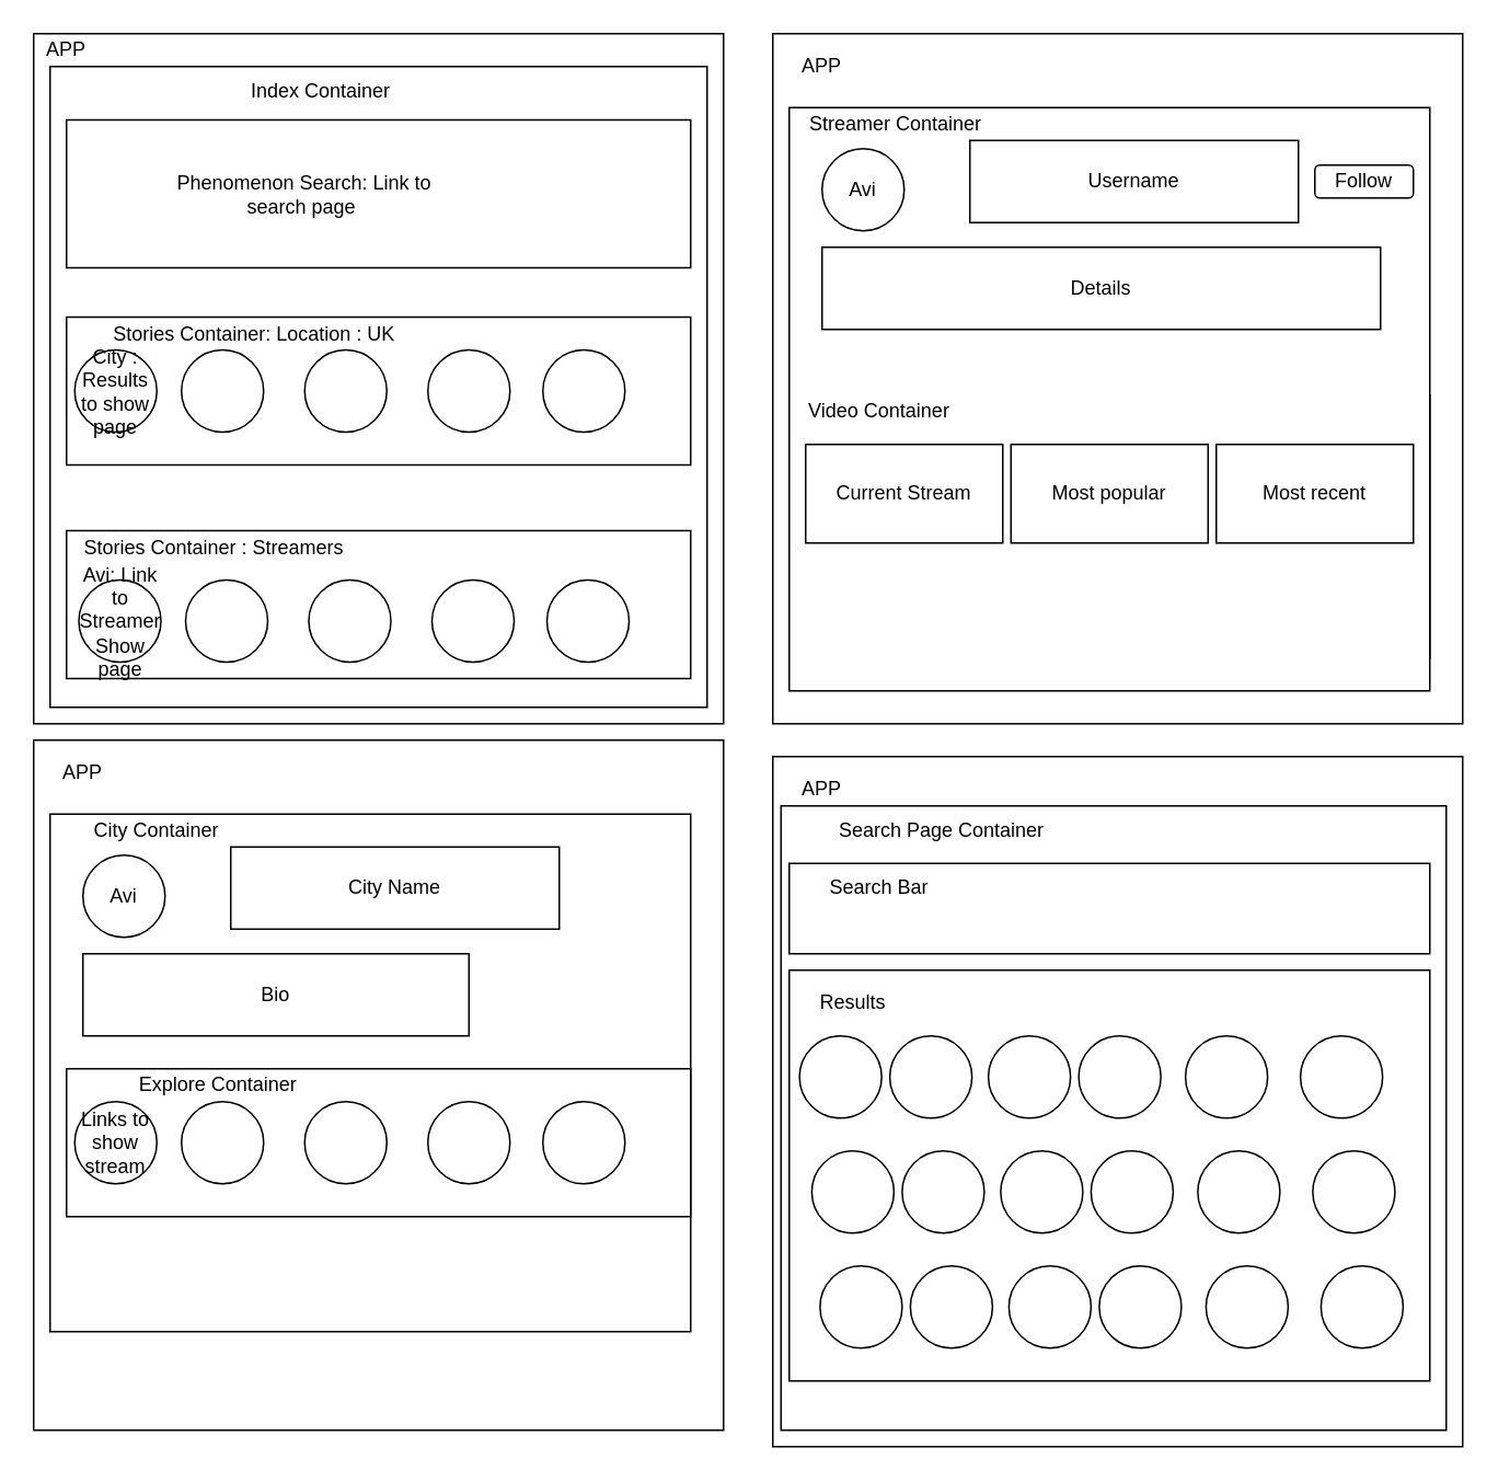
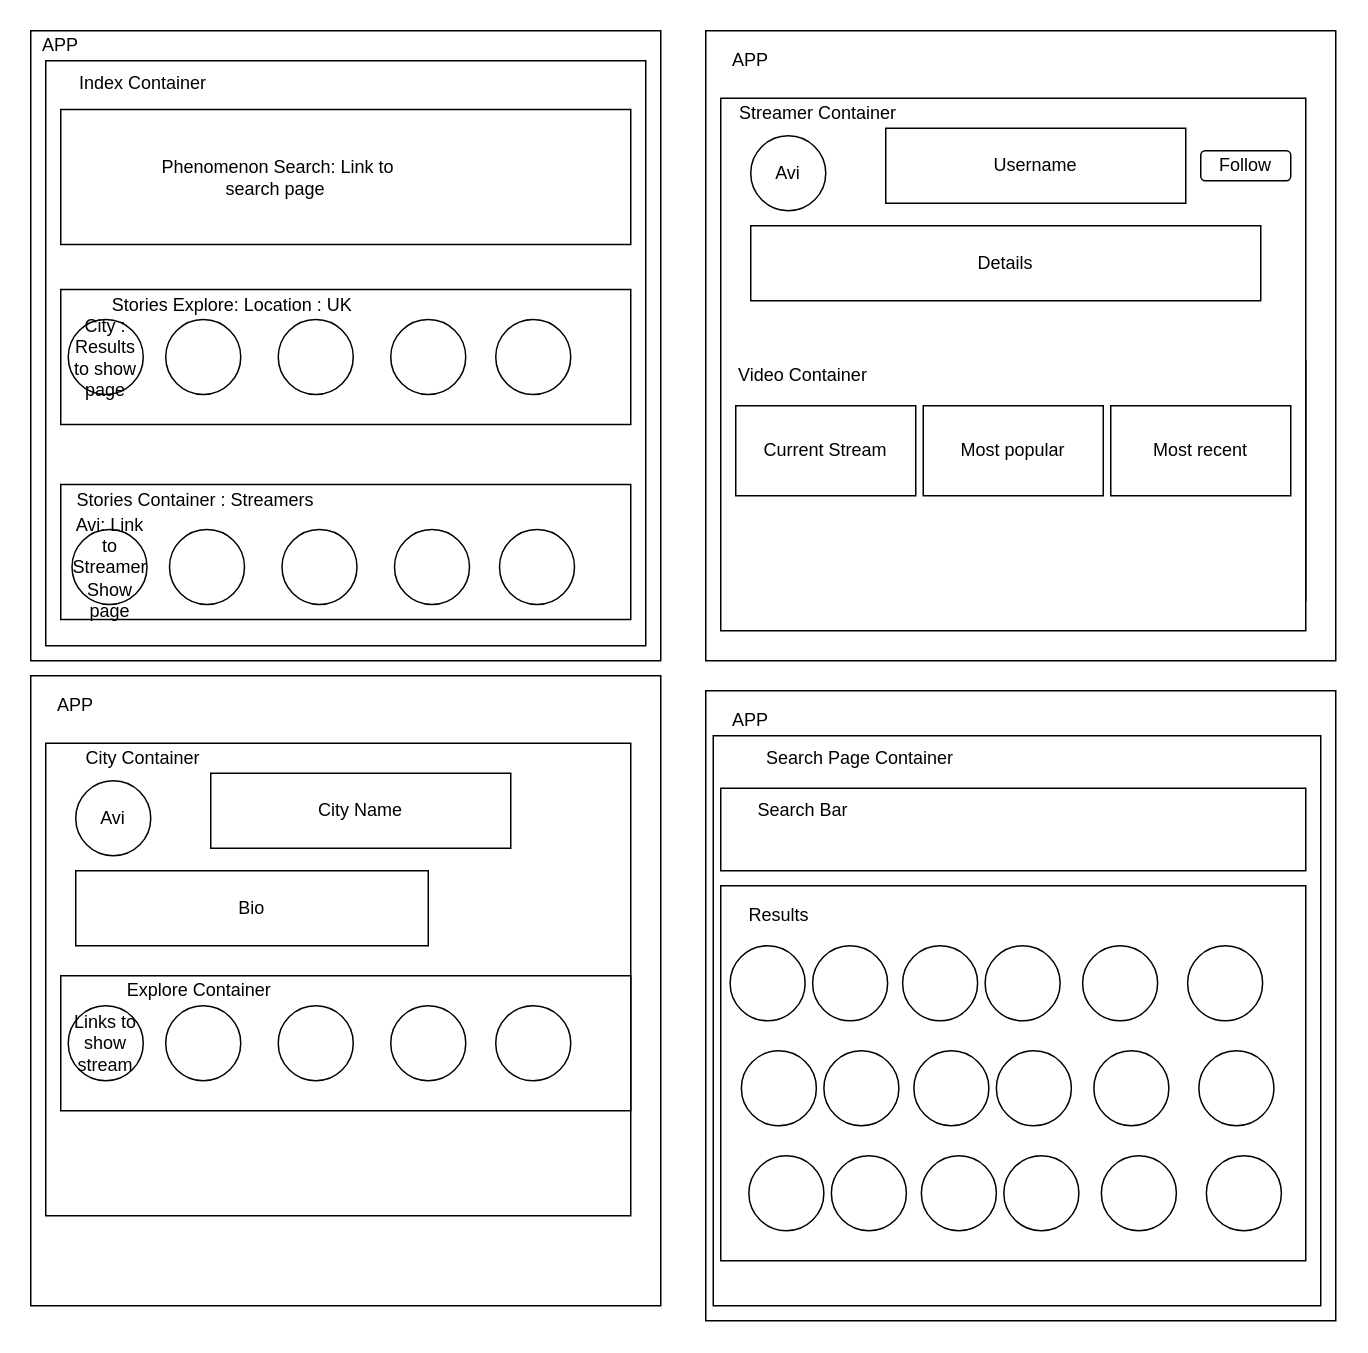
  <mxCell id="0" />
  <mxCell id="1" parent="0" />
  <mxCell id="2" value="" style="whiteSpace=wrap;html=1;aspect=fixed;align=left;" parent="1" vertex="1"><mxGeometry x="20" y="20" width="420" height="420" as="geometry" /></mxCell>
  <mxCell id="3" value="" style="rounded=0;whiteSpace=wrap;html=1;" parent="1" vertex="1"><mxGeometry x="30" y="40" width="400" height="390" as="geometry" /></mxCell>
  <mxCell id="4" value="" style="whiteSpace=wrap;html=1;aspect=fixed;align=left;" parent="1" vertex="1"><mxGeometry x="470" y="460" width="420" height="420" as="geometry" /></mxCell>
  <mxCell id="5" value="" style="rounded=0;whiteSpace=wrap;html=1;" parent="1" vertex="1"><mxGeometry x="475" y="490" width="405" height="380" as="geometry" /></mxCell>
  <mxCell id="6" value="" style="whiteSpace=wrap;html=1;aspect=fixed;align=left;" parent="1" vertex="1"><mxGeometry x="470" y="20" width="420" height="420" as="geometry" /></mxCell>
  <mxCell id="7" value="" style="rounded=0;whiteSpace=wrap;html=1;" parent="1" vertex="1"><mxGeometry x="480" y="240" width="390" height="160" as="geometry" /></mxCell>
  <mxCell id="8" value="" style="rounded=0;whiteSpace=wrap;html=1;" parent="1" vertex="1"><mxGeometry x="40" y="72.5" width="380" height="90" as="geometry" /></mxCell>
  <mxCell id="9" value="APP" style="text;html=1;strokeColor=none;fillColor=none;align=center;verticalAlign=middle;whiteSpace=wrap;rounded=0;" parent="1" vertex="1"><mxGeometry x="20" y="20" width="40" height="20" as="geometry" /></mxCell>
  <mxCell id="10" value="Phenomenon Search: Link to search page&amp;nbsp;" style="text;html=1;strokeColor=none;fillColor=none;align=center;verticalAlign=middle;whiteSpace=wrap;rounded=0;" parent="1" vertex="1"><mxGeometry x="90" y="107.5" width="190" height="20" as="geometry" /></mxCell>
  <mxCell id="11" value="APP" style="text;html=1;strokeColor=none;fillColor=none;align=center;verticalAlign=middle;whiteSpace=wrap;rounded=0;" parent="1" vertex="1"><mxGeometry x="480" y="30" width="40" height="20" as="geometry" /></mxCell>
  <mxCell id="12" value="" style="rounded=0;whiteSpace=wrap;html=1;" parent="1" vertex="1"><mxGeometry x="40" y="192.5" width="380" height="90" as="geometry" /></mxCell>
  <mxCell id="13" value="" style="rounded=0;whiteSpace=wrap;html=1;" parent="1" vertex="1"><mxGeometry x="40" y="322.5" width="380" height="90" as="geometry" /></mxCell>
  <mxCell id="14" value="City : Results to show page" style="ellipse;whiteSpace=wrap;html=1;aspect=fixed;" parent="1" vertex="1"><mxGeometry x="45" y="212.5" width="50" height="50" as="geometry" /></mxCell>
  <mxCell id="15" value="" style="ellipse;whiteSpace=wrap;html=1;aspect=fixed;" parent="1" vertex="1"><mxGeometry x="110" y="212.5" width="50" height="50" as="geometry" /></mxCell>
  <mxCell id="16" value="" style="ellipse;whiteSpace=wrap;html=1;aspect=fixed;" parent="1" vertex="1"><mxGeometry x="260" y="212.5" width="50" height="50" as="geometry" /></mxCell>
  <mxCell id="17" value="" style="ellipse;whiteSpace=wrap;html=1;aspect=fixed;" parent="1" vertex="1"><mxGeometry x="330" y="212.5" width="50" height="50" as="geometry" /></mxCell>
  <mxCell id="18" value="" style="ellipse;whiteSpace=wrap;html=1;aspect=fixed;" parent="1" vertex="1"><mxGeometry x="185" y="212.5" width="50" height="50" as="geometry" /></mxCell>
  <mxCell id="19" value="Avi: Link to Streamer Show page" style="ellipse;whiteSpace=wrap;html=1;aspect=fixed;" parent="1" vertex="1"><mxGeometry x="47.5" y="352.5" width="50" height="50" as="geometry" /></mxCell>
  <mxCell id="20" value="" style="ellipse;whiteSpace=wrap;html=1;aspect=fixed;" parent="1" vertex="1"><mxGeometry x="112.5" y="352.5" width="50" height="50" as="geometry" /></mxCell>
  <mxCell id="21" value="" style="ellipse;whiteSpace=wrap;html=1;aspect=fixed;" parent="1" vertex="1"><mxGeometry x="262.5" y="352.5" width="50" height="50" as="geometry" /></mxCell>
  <mxCell id="22" value="" style="ellipse;whiteSpace=wrap;html=1;aspect=fixed;" parent="1" vertex="1"><mxGeometry x="332.5" y="352.5" width="50" height="50" as="geometry" /></mxCell>
  <mxCell id="23" value="" style="ellipse;whiteSpace=wrap;html=1;aspect=fixed;" parent="1" vertex="1"><mxGeometry x="187.5" y="352.5" width="50" height="50" as="geometry" /></mxCell>
- <mxCell id="24" value="Stories Container: Location : UK" style="text;html=1;strokeColor=none;fillColor=none;align=center;verticalAlign=middle;whiteSpace=wrap;rounded=0;" parent="1" vertex="1"><mxGeometry x="47.5" y="192.5" width="212.5" height="20" as="geometry" /></mxCell>
+ <mxCell id="24" value="Stories Explore: Location : UK" style="text;html=1;strokeColor=none;fillColor=none;align=center;verticalAlign=middle;whiteSpace=wrap;rounded=0;" parent="1" vertex="1"><mxGeometry x="47.5" y="192.5" width="212.5" height="20" as="geometry" /></mxCell>
  <mxCell id="25" value="Stories Container : Streamers" style="text;html=1;strokeColor=none;fillColor=none;align=center;verticalAlign=middle;whiteSpace=wrap;rounded=0;" parent="1" vertex="1"><mxGeometry x="40" y="322.5" width="180" height="20" as="geometry" /></mxCell>
  <mxCell id="26" value="" style="rounded=0;whiteSpace=wrap;html=1;" parent="1" vertex="1"><mxGeometry x="480" y="65" width="390" height="355" as="geometry" /></mxCell>
  <mxCell id="27" value="Avi" style="ellipse;whiteSpace=wrap;html=1;aspect=fixed;" parent="1" vertex="1"><mxGeometry x="500" y="90" width="50" height="50" as="geometry" /></mxCell>
  <mxCell id="28" value="Username" style="rounded=0;whiteSpace=wrap;html=1;" parent="1" vertex="1"><mxGeometry x="590" y="85" width="200" height="50" as="geometry" /></mxCell>
  <mxCell id="29" value="Details" style="rounded=0;whiteSpace=wrap;html=1;" parent="1" vertex="1"><mxGeometry x="500" y="150" width="340" height="50" as="geometry" /></mxCell>
  <mxCell id="30" value="Current Stream" style="rounded=0;whiteSpace=wrap;html=1;" parent="1" vertex="1"><mxGeometry x="490" y="270" width="120" height="60" as="geometry" /></mxCell>
  <mxCell id="31" value="Most popular" style="rounded=0;whiteSpace=wrap;html=1;" parent="1" vertex="1"><mxGeometry x="615" y="270" width="120" height="60" as="geometry" /></mxCell>
  <mxCell id="32" value="Most recent" style="rounded=0;whiteSpace=wrap;html=1;" parent="1" vertex="1"><mxGeometry x="740" y="270" width="120" height="60" as="geometry" /></mxCell>
  <mxCell id="33" value="Video Container" style="text;html=1;strokeColor=none;fillColor=none;align=center;verticalAlign=middle;whiteSpace=wrap;rounded=0;" parent="1" vertex="1"><mxGeometry x="480" y="240" width="110" height="20" as="geometry" /></mxCell>
  <mxCell id="34" value="Streamer Container" style="text;html=1;strokeColor=none;fillColor=none;align=center;verticalAlign=middle;whiteSpace=wrap;rounded=0;" parent="1" vertex="1"><mxGeometry x="480" y="65" width="130" height="20" as="geometry" /></mxCell>
  <mxCell id="35" value="" style="whiteSpace=wrap;html=1;aspect=fixed;align=left;" parent="1" vertex="1"><mxGeometry x="20" y="450" width="420" height="420" as="geometry" /></mxCell>
  <mxCell id="36" value="APP" style="text;html=1;strokeColor=none;fillColor=none;align=center;verticalAlign=middle;whiteSpace=wrap;rounded=0;" parent="1" vertex="1"><mxGeometry x="30" y="460" width="40" height="20" as="geometry" /></mxCell>
  <mxCell id="37" value="" style="rounded=0;whiteSpace=wrap;html=1;" parent="1" vertex="1"><mxGeometry x="30" y="495" width="390" height="315" as="geometry" /></mxCell>
  <mxCell id="38" value="Avi" style="ellipse;whiteSpace=wrap;html=1;aspect=fixed;" parent="1" vertex="1"><mxGeometry x="50" y="520" width="50" height="50" as="geometry" /></mxCell>
  <mxCell id="39" value="City Name" style="rounded=0;whiteSpace=wrap;html=1;" parent="1" vertex="1"><mxGeometry x="140" y="515" width="200" height="50" as="geometry" /></mxCell>
  <mxCell id="40" value="Bio" style="rounded=0;whiteSpace=wrap;html=1;" parent="1" vertex="1"><mxGeometry x="50" y="580" width="235" height="50" as="geometry" /></mxCell>
  <mxCell id="41" value="City Container" style="text;html=1;strokeColor=none;fillColor=none;align=center;verticalAlign=middle;whiteSpace=wrap;rounded=0;" parent="1" vertex="1"><mxGeometry x="30" y="495" width="130" height="20" as="geometry" /></mxCell>
  <mxCell id="42" value="" style="rounded=0;whiteSpace=wrap;html=1;" parent="1" vertex="1"><mxGeometry x="40" y="650" width="380" height="90" as="geometry" /></mxCell>
  <mxCell id="43" value="Links to show stream" style="ellipse;whiteSpace=wrap;html=1;aspect=fixed;" parent="1" vertex="1"><mxGeometry x="45" y="670" width="50" height="50" as="geometry" /></mxCell>
  <mxCell id="44" value="" style="ellipse;whiteSpace=wrap;html=1;aspect=fixed;" parent="1" vertex="1"><mxGeometry x="110" y="670" width="50" height="50" as="geometry" /></mxCell>
  <mxCell id="45" value="" style="ellipse;whiteSpace=wrap;html=1;aspect=fixed;" parent="1" vertex="1"><mxGeometry x="260" y="670" width="50" height="50" as="geometry" /></mxCell>
  <mxCell id="46" value="" style="ellipse;whiteSpace=wrap;html=1;aspect=fixed;" parent="1" vertex="1"><mxGeometry x="330" y="670" width="50" height="50" as="geometry" /></mxCell>
  <mxCell id="47" value="" style="ellipse;whiteSpace=wrap;html=1;aspect=fixed;" parent="1" vertex="1"><mxGeometry x="185" y="670" width="50" height="50" as="geometry" /></mxCell>
  <mxCell id="48" value="Explore Container" style="text;html=1;strokeColor=none;fillColor=none;align=center;verticalAlign=middle;whiteSpace=wrap;rounded=0;" parent="1" vertex="1"><mxGeometry x="47.5" y="650" width="169" height="20" as="geometry" /></mxCell>
  <mxCell id="49" value="" style="rounded=0;whiteSpace=wrap;html=1;" parent="1" vertex="1"><mxGeometry x="480" y="590" width="390" height="250" as="geometry" /></mxCell>
  <mxCell id="50" value="APP" style="text;html=1;strokeColor=none;fillColor=none;align=center;verticalAlign=middle;whiteSpace=wrap;rounded=0;" parent="1" vertex="1"><mxGeometry x="480" y="470" width="40" height="20" as="geometry" /></mxCell>
  <mxCell id="51" value="" style="rounded=0;whiteSpace=wrap;html=1;" parent="1" vertex="1"><mxGeometry x="480" y="525" width="390" height="55" as="geometry" /></mxCell>
  <mxCell id="52" value="Results" style="text;html=1;strokeColor=none;fillColor=none;align=center;verticalAlign=middle;whiteSpace=wrap;rounded=0;" parent="1" vertex="1"><mxGeometry x="463.75" y="600" width="110" height="20" as="geometry" /></mxCell>
  <mxCell id="53" value="Search Bar" style="text;html=1;strokeColor=none;fillColor=none;align=center;verticalAlign=middle;whiteSpace=wrap;rounded=0;" parent="1" vertex="1"><mxGeometry x="470" y="530" width="130" height="20" as="geometry" /></mxCell>
  <mxCell id="54" value="" style="ellipse;whiteSpace=wrap;html=1;aspect=fixed;" parent="1" vertex="1"><mxGeometry x="486.25" y="630" width="50" height="50" as="geometry" /></mxCell>
  <mxCell id="55" value="" style="ellipse;whiteSpace=wrap;html=1;aspect=fixed;" parent="1" vertex="1"><mxGeometry x="541.25" y="630" width="50" height="50" as="geometry" /></mxCell>
  <mxCell id="56" value="" style="ellipse;whiteSpace=wrap;html=1;aspect=fixed;" parent="1" vertex="1"><mxGeometry x="601.25" y="630" width="50" height="50" as="geometry" /></mxCell>
  <mxCell id="57" value="" style="ellipse;whiteSpace=wrap;html=1;aspect=fixed;" parent="1" vertex="1"><mxGeometry x="656.25" y="630" width="50" height="50" as="geometry" /></mxCell>
  <mxCell id="58" value="" style="ellipse;whiteSpace=wrap;html=1;aspect=fixed;" parent="1" vertex="1"><mxGeometry x="721.25" y="630" width="50" height="50" as="geometry" /></mxCell>
  <mxCell id="59" value="" style="ellipse;whiteSpace=wrap;html=1;aspect=fixed;" parent="1" vertex="1"><mxGeometry x="791.25" y="630" width="50" height="50" as="geometry" /></mxCell>
  <mxCell id="60" value="" style="ellipse;whiteSpace=wrap;html=1;aspect=fixed;" parent="1" vertex="1"><mxGeometry x="493.75" y="700" width="50" height="50" as="geometry" /></mxCell>
  <mxCell id="61" value="" style="ellipse;whiteSpace=wrap;html=1;aspect=fixed;" parent="1" vertex="1"><mxGeometry x="548.75" y="700" width="50" height="50" as="geometry" /></mxCell>
  <mxCell id="62" value="" style="ellipse;whiteSpace=wrap;html=1;aspect=fixed;" parent="1" vertex="1"><mxGeometry x="608.75" y="700" width="50" height="50" as="geometry" /></mxCell>
  <mxCell id="63" value="" style="ellipse;whiteSpace=wrap;html=1;aspect=fixed;" parent="1" vertex="1"><mxGeometry x="663.75" y="700" width="50" height="50" as="geometry" /></mxCell>
  <mxCell id="64" value="" style="ellipse;whiteSpace=wrap;html=1;aspect=fixed;" parent="1" vertex="1"><mxGeometry x="728.75" y="700" width="50" height="50" as="geometry" /></mxCell>
  <mxCell id="65" value="" style="ellipse;whiteSpace=wrap;html=1;aspect=fixed;" parent="1" vertex="1"><mxGeometry x="798.75" y="700" width="50" height="50" as="geometry" /></mxCell>
  <mxCell id="66" value="" style="ellipse;whiteSpace=wrap;html=1;aspect=fixed;" parent="1" vertex="1"><mxGeometry x="498.75" y="770" width="50" height="50" as="geometry" /></mxCell>
  <mxCell id="67" value="" style="ellipse;whiteSpace=wrap;html=1;aspect=fixed;" parent="1" vertex="1"><mxGeometry x="553.75" y="770" width="50" height="50" as="geometry" /></mxCell>
  <mxCell id="68" value="" style="ellipse;whiteSpace=wrap;html=1;aspect=fixed;" parent="1" vertex="1"><mxGeometry x="613.75" y="770" width="50" height="50" as="geometry" /></mxCell>
  <mxCell id="69" value="" style="ellipse;whiteSpace=wrap;html=1;aspect=fixed;" parent="1" vertex="1"><mxGeometry x="668.75" y="770" width="50" height="50" as="geometry" /></mxCell>
  <mxCell id="70" value="" style="ellipse;whiteSpace=wrap;html=1;aspect=fixed;" parent="1" vertex="1"><mxGeometry x="733.75" y="770" width="50" height="50" as="geometry" /></mxCell>
  <mxCell id="71" value="" style="ellipse;whiteSpace=wrap;html=1;aspect=fixed;" parent="1" vertex="1"><mxGeometry x="803.75" y="770" width="50" height="50" as="geometry" /></mxCell>
  <mxCell id="72" value="Follow" style="whiteSpace=wrap;html=1;rounded=1;" parent="1" vertex="1"><mxGeometry x="800" y="100" width="60" height="20" as="geometry" /></mxCell>
  <mxCell id="73" value="Search Page Container" style="text;html=1;strokeColor=none;fillColor=none;align=center;verticalAlign=middle;whiteSpace=wrap;rounded=0;" parent="1" vertex="1"><mxGeometry x="486.25" y="495" width="173.75" height="20" as="geometry" /></mxCell>
- <mxCell id="74" value="Index Container" style="text;html=1;strokeColor=none;fillColor=none;align=center;verticalAlign=middle;whiteSpace=wrap;rounded=0;" parent="1" vertex="1"><mxGeometry x="140" y="45" width="110" height="20" as="geometry" /></mxCell>
+ <mxCell id="74" value="Index Container" style="text;html=1;strokeColor=none;fillColor=none;align=center;verticalAlign=middle;whiteSpace=wrap;rounded=0;" parent="1" vertex="1"><mxGeometry x="40" y="45" width="110" height="20" as="geometry" /></mxCell>
